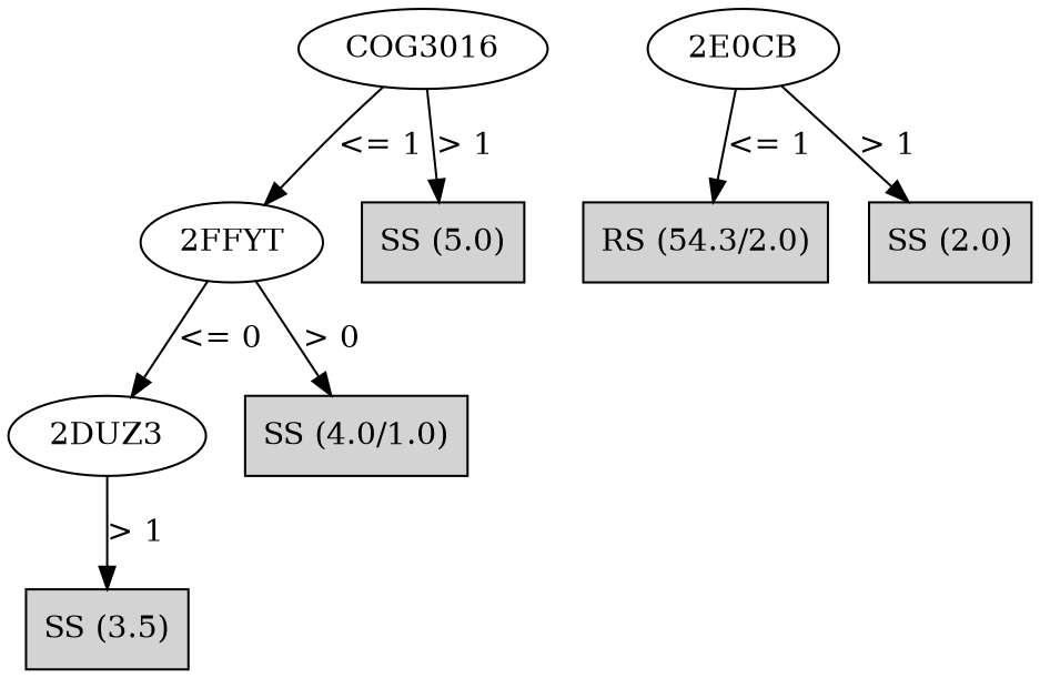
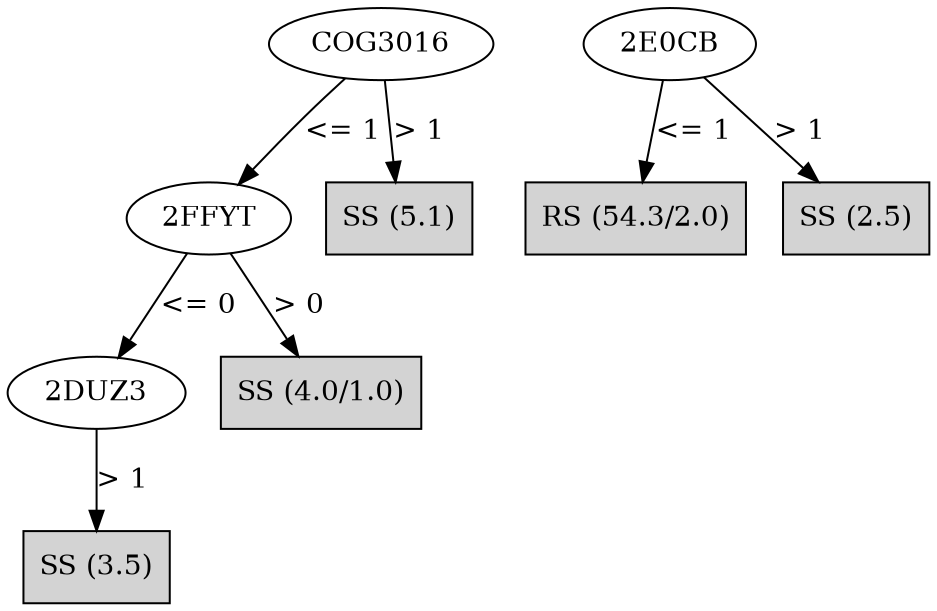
  digraph {
    node [shape=box style=filled]
    n1 [label=COG3016 shape="" style=""]
    n2 [label="2FFYT" shape="" style=""]
-   n3 [label="SS (5.0)"]
+   n3 [label="SS (5.1)"]
    n4 [label="2DUZ3" shape="" style=""]
    n5 [label="SS (4.0/1.0)"]
    n6 [label="SS (3.5)"]
    n7 [label="2E0CB" shape="" style=""]
    n8 [label="RS (54.3/2.0)"]
-   n9 [label="SS (2.0)"]
+   n9 [label="SS (2.5)"]
    n1 -> n2 [label="<= 1"]
    n1 -> n3 [label="> 1"]
    n2 -> n4 [label="<= 0"]
    n2 -> n5 [label="> 0"]
    n4 -> n6 [label="> 1"]
    n7 -> n8 [label="<= 1"]
    n7 -> n9 [label="> 1"]
  }
